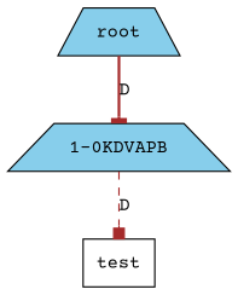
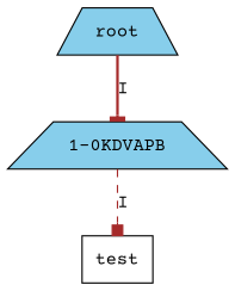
  digraph {
    fontname="Courier Prime"
    rankdir=TB
    node [fillcolor=skyblue fontname="Courier Prime" shape=trapezium style=filled]
    edge [color=brown fontname="Courier Prime"]
    n1 [label="1-0KDVAPB"]
    n2 [fillcolor=white label=test shape=box]
    n3 [label=root]
-   n1 -> n2 [arrowhead=box label=D style=dashed]
-   n3 -> n1 [arrowhead=tee label=D style=bold]
+   n1 -> n2 [arrowhead=box label=I style=dashed]
+   n3 -> n1 [arrowhead=tee label=I style=bold]
  }
